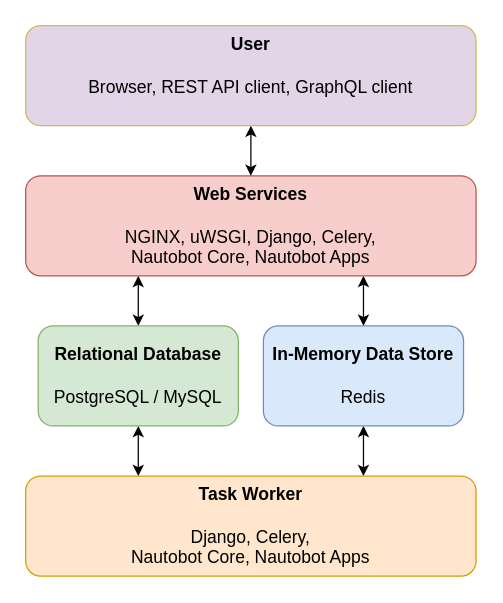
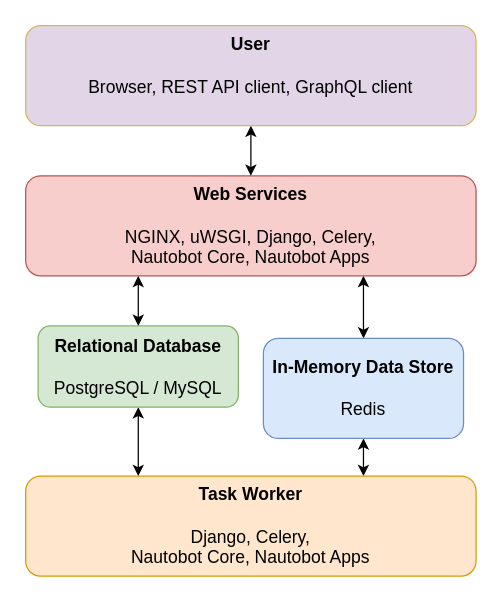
  <mxCell id="0" />
  <mxCell id="1" parent="0" />
  <mxCell id="2" style="edgeStyle=orthogonalEdgeStyle;rounded=0;orthogonalLoop=1;jettySize=auto;html=1;startArrow=classic;startFill=1;exitX=0.25;exitY=1;exitDx=0;exitDy=0;" parent="1" source="4" target="8" edge="1"><mxGeometry relative="1" as="geometry" /></mxCell>
  <mxCell id="3" style="edgeStyle=orthogonalEdgeStyle;rounded=0;orthogonalLoop=1;jettySize=auto;html=1;startArrow=classic;startFill=1;exitX=0.75;exitY=1;exitDx=0;exitDy=0;" parent="1" source="4" target="10" edge="1"><mxGeometry relative="1" as="geometry" /></mxCell>
  <mxCell id="4" value="&lt;font style=&quot;font-size: 14px&quot;&gt;&lt;b&gt;Web Services&lt;br&gt;&lt;br&gt;&lt;/b&gt;NGINX, uWSGI, Django, Celery,&lt;br&gt;Nautobot Core, Nautobot Apps&lt;/font&gt;" style="rounded=1;whiteSpace=wrap;html=1;fillColor=#f8cecc;strokeColor=#b85450;" parent="1" vertex="1"><mxGeometry x="20" y="140" width="360" height="80" as="geometry" /></mxCell>
  <mxCell id="5" style="edgeStyle=orthogonalEdgeStyle;rounded=0;orthogonalLoop=1;jettySize=auto;html=1;startArrow=classic;startFill=1;" parent="1" source="6" target="4" edge="1"><mxGeometry relative="1" as="geometry" /></mxCell>
  <mxCell id="6" value="&lt;font style=&quot;font-size: 14px&quot;&gt;&lt;b&gt;User&lt;/b&gt;&lt;br&gt;&lt;br&gt;Browser, REST API client, GraphQL client&lt;br&gt;&lt;br&gt;&lt;/font&gt;" style="rounded=1;whiteSpace=wrap;html=1;fillColor=#e1d5e7;strokeColor=#d6b656;" parent="1" vertex="1"><mxGeometry x="20" y="20" width="360" height="80" as="geometry" /></mxCell>
  <mxCell id="7" style="edgeStyle=orthogonalEdgeStyle;rounded=0;orthogonalLoop=1;jettySize=auto;html=1;entryX=0.25;entryY=0;entryDx=0;entryDy=0;startArrow=classic;startFill=1;" parent="1" source="8" target="11" edge="1"><mxGeometry relative="1" as="geometry" /></mxCell>
- <mxCell id="8" value="&lt;font style=&quot;font-size: 14px&quot;&gt;&lt;b&gt;Relational Database&lt;br&gt;&lt;br&gt;&lt;/b&gt;PostgreSQL / MySQL&lt;br&gt;&lt;/font&gt;" style="rounded=1;whiteSpace=wrap;html=1;fillColor=#d5e8d4;strokeColor=#82b366;" parent="1" vertex="1"><mxGeometry x="30" y="260" width="160" height="80" as="geometry" /></mxCell>
+ <mxCell id="8" value="&lt;font style=&quot;font-size: 14px&quot;&gt;&lt;b&gt;Relational Database&lt;br&gt;&lt;br&gt;&lt;/b&gt;PostgreSQL / MySQL&lt;br&gt;&lt;/font&gt;" style="rounded=1;whiteSpace=wrap;html=1;fillColor=#d5e8d4;strokeColor=#82b366;" parent="1" vertex="1"><mxGeometry x="30" y="260" width="160" height="65" as="geometry" /></mxCell>
  <mxCell id="9" style="edgeStyle=orthogonalEdgeStyle;rounded=0;orthogonalLoop=1;jettySize=auto;html=1;entryX=0.75;entryY=0;entryDx=0;entryDy=0;startArrow=classic;startFill=1;" parent="1" source="10" target="11" edge="1"><mxGeometry relative="1" as="geometry" /></mxCell>
- <mxCell id="10" value="&lt;font style=&quot;font-size: 14px&quot;&gt;&lt;b&gt;In-Memory Data Store&lt;br&gt;&lt;/b&gt;&lt;br&gt;Redis&lt;br&gt;&lt;/font&gt;" style="rounded=1;whiteSpace=wrap;html=1;fillColor=#dae8fc;strokeColor=#6c8ebf;" parent="1" vertex="1"><mxGeometry x="210" y="260" width="160" height="80" as="geometry" /></mxCell>
+ <mxCell id="10" value="&lt;font style=&quot;font-size: 14px&quot;&gt;&lt;b&gt;In-Memory Data Store&lt;br&gt;&lt;/b&gt;&lt;br&gt;Redis&lt;br&gt;&lt;/font&gt;" style="rounded=1;whiteSpace=wrap;html=1;fillColor=#dae8fc;strokeColor=#6c8ebf;" parent="1" vertex="1"><mxGeometry x="210" y="270" width="160" height="80" as="geometry" /></mxCell>
  <mxCell id="11" value="&lt;font style=&quot;font-size: 14px&quot;&gt;&lt;b&gt;Task Worker&lt;br&gt;&lt;br&gt;&lt;/b&gt;Django, Celery,&lt;br&gt;Nautobot Core, Nautobot Apps&lt;/font&gt;" style="rounded=1;whiteSpace=wrap;html=1;fillColor=#ffe6cc;strokeColor=#d79b00;" parent="1" vertex="1"><mxGeometry x="20" y="380" width="360" height="80" as="geometry" /></mxCell>
